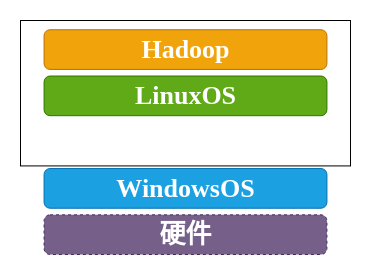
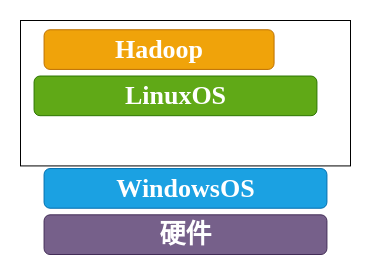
  <mxCell id="0" />
  <mxCell id="1" parent="0" />
  <mxCell id="2" value="" style="group" vertex="1" connectable="0" parent="1"><mxGeometry x="20" y="20" width="330" height="234" as="geometry" /></mxCell>
- <mxCell id="3" value="硬件" style="rounded=1;whiteSpace=wrap;html=1;fontFamily=Comic Sans MS;fontSize=26;fontStyle=1;fillColor=#76608a;strokeColor=#432D57;fontColor=#ffffff;dashed=1;" parent="2" vertex="1"><mxGeometry x="23.571" y="194.339" width="282.857" height="39.661" as="geometry" /></mxCell>
+ <mxCell id="3" value="硬件" style="rounded=1;whiteSpace=wrap;html=1;fontFamily=Comic Sans MS;fontSize=26;fontStyle=1;fillColor=#76608a;strokeColor=#432D57;fontColor=#ffffff;" parent="2" vertex="1"><mxGeometry x="23.571" y="194.339" width="282.857" height="39.661" as="geometry" /></mxCell>
  <mxCell id="4" value="WindowsOS" style="rounded=1;whiteSpace=wrap;html=1;fontFamily=Comic Sans MS;fontSize=26;fontStyle=1;fillColor=#1ba1e2;strokeColor=#006EAF;fontColor=#ffffff;" parent="2" vertex="1"><mxGeometry x="23.571" y="148.068" width="282.857" height="39.661" as="geometry" /></mxCell>
- <mxCell id="5" value="Hadoop" style="rounded=1;whiteSpace=wrap;html=1;fontFamily=Comic Sans MS;fontSize=26;fontStyle=1;fillColor=#f0a30a;strokeColor=#BD7000;fontColor=#ffffff;" parent="2" vertex="1"><mxGeometry x="23.571" y="9.254" width="282.857" height="39.661" as="geometry" /></mxCell>
- <mxCell id="6" value="LinuxOS" style="rounded=1;whiteSpace=wrap;html=1;fontFamily=Comic Sans MS;fontSize=26;fontStyle=1;fillColor=#60a917;strokeColor=#2D7600;fontColor=#ffffff;" parent="2" vertex="1"><mxGeometry x="23.571" y="55.525" width="282.857" height="39.661" as="geometry" /></mxCell>
+ <mxCell id="5" value="Hadoop" style="rounded=1;whiteSpace=wrap;html=1;fontFamily=Comic Sans MS;fontSize=26;fontStyle=1;fillColor=#f0a30a;strokeColor=#BD7000;fontColor=#ffffff;" parent="2" vertex="1"><mxGeometry x="23.571" y="9.254" width="230" height="39.661" as="geometry" /></mxCell>
+ <mxCell id="6" value="LinuxOS" style="rounded=1;whiteSpace=wrap;html=1;fontFamily=Comic Sans MS;fontSize=26;fontStyle=1;fillColor=#60a917;strokeColor=#2D7600;fontColor=#ffffff;" parent="2" vertex="1"><mxGeometry x="13.571" y="55.525" width="282.857" height="39.661" as="geometry" /></mxCell>
  <mxCell id="7" value="" style="rounded=0;whiteSpace=wrap;html=1;fontFamily=Comic Sans MS;fontSize=26;fillColor=none;" parent="2" vertex="1"><mxGeometry width="330" height="145.424" as="geometry" /></mxCell>
